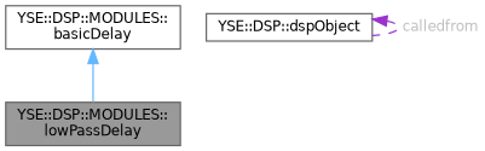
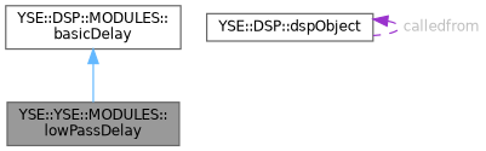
  digraph {
    node [color=gray40 fillcolor=white fontname=Helvetica fontsize=10 shape=box style=filled]
    edge [dir=back fontname=Helvetica fontsize=10 labelfontname=Helvetica labelfontsize=10]
-   n1 [fillcolor=grey60 fontcolor=black height=0.2 label="YSE::DSP::MODULES::\llowPassDelay" width=0.4]
+   n1 [fillcolor=grey60 fontcolor=black height=0.2 label="YSE::YSE::MODULES::\llowPassDelay" width=0.4]
    n2 [height=0.2 label="YSE::DSP::MODULES::\lbasicDelay" width=0.4]
    n3 [height=0.2 label="YSE::DSP::dspObject" width=0.4]
    n2 -> n1 [color=steelblue1 style=solid]
    n3 -> n3 [color=darkorchid3 fontcolor=grey label=" calledfrom" style=dashed]
  }
